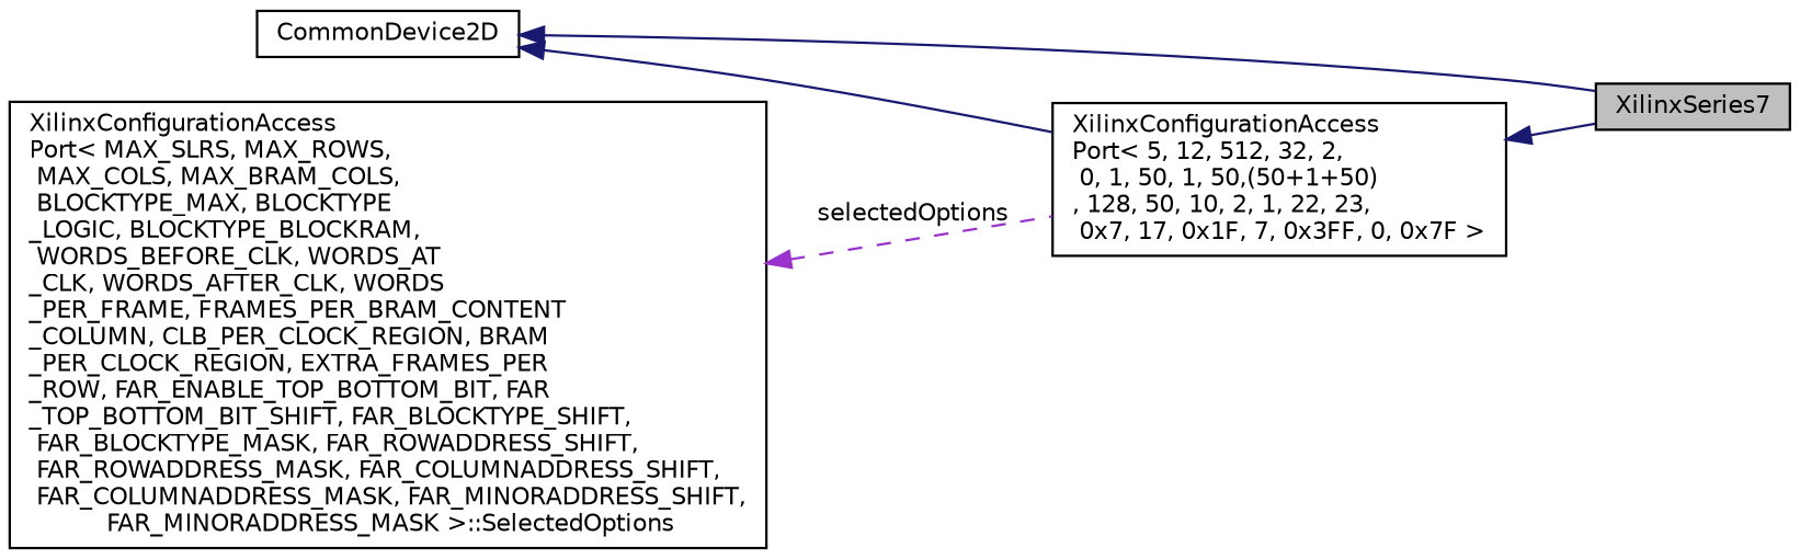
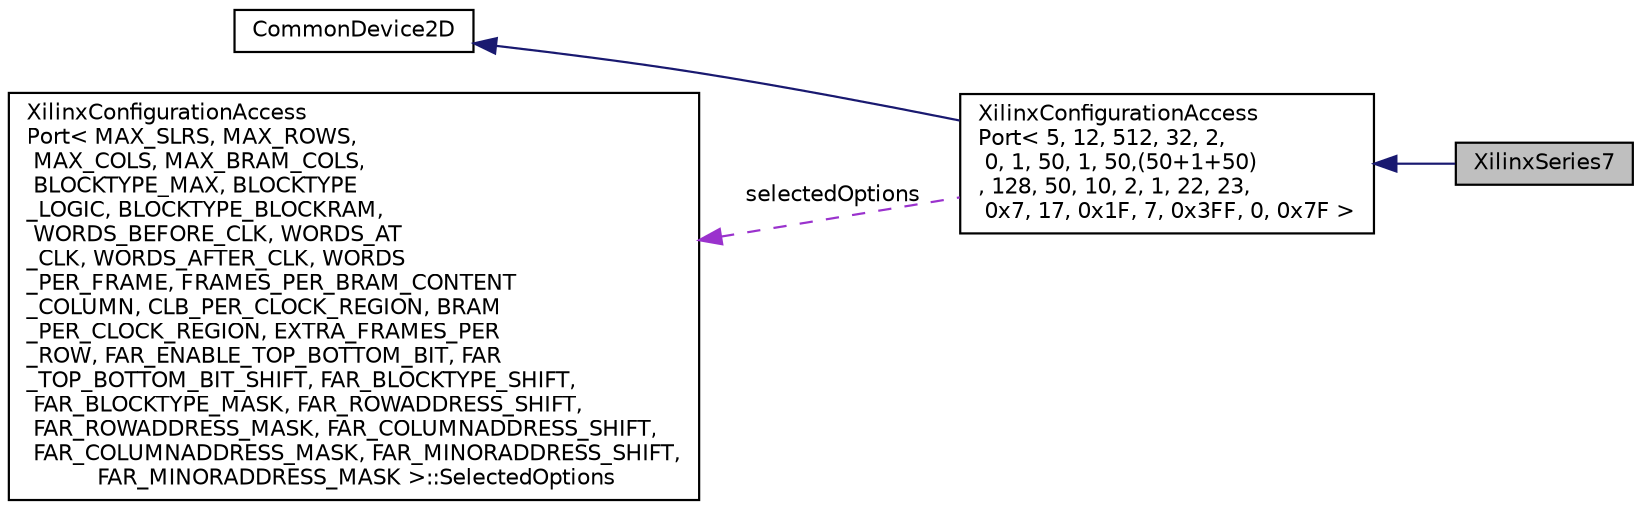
  digraph {
    rankdir=LR
    node [color=black fillcolor=white fontname=Helvetica fontsize=10 shape=record style=filled]
    edge [color=midnightblue dir=back fontname=Helvetica fontsize=10 labelfontname=Helvetica labelfontsize=10 style=solid]
    n1 [fillcolor=grey75 fontcolor=black height=0.2 label=XilinxSeries7 width=0.4]
    n2 [height=0.2 label=CommonDevice2D width=0.4]
    n3 [height=0.2 label="XilinxConfigurationAccess\lPort\< 5, 12, 512, 32, 2,\l 0, 1, 50, 1, 50,(50+1+50)\l, 128, 50, 10, 2, 1, 22, 23,\l 0x7, 17, 0x1F, 7, 0x3FF, 0, 0x7F \>" width=0.4]
    n4 [height=0.2 label="XilinxConfigurationAccess\lPort\< MAX_SLRS, MAX_ROWS,\l MAX_COLS, MAX_BRAM_COLS,\l BLOCKTYPE_MAX, BLOCKTYPE\l_LOGIC, BLOCKTYPE_BLOCKRAM,\l WORDS_BEFORE_CLK, WORDS_AT\l_CLK, WORDS_AFTER_CLK, WORDS\l_PER_FRAME, FRAMES_PER_BRAM_CONTENT\l_COLUMN, CLB_PER_CLOCK_REGION, BRAM\l_PER_CLOCK_REGION, EXTRA_FRAMES_PER\l_ROW, FAR_ENABLE_TOP_BOTTOM_BIT, FAR\l_TOP_BOTTOM_BIT_SHIFT, FAR_BLOCKTYPE_SHIFT,\l FAR_BLOCKTYPE_MASK, FAR_ROWADDRESS_SHIFT,\l FAR_ROWADDRESS_MASK, FAR_COLUMNADDRESS_SHIFT,\l FAR_COLUMNADDRESS_MASK, FAR_MINORADDRESS_SHIFT,\l FAR_MINORADDRESS_MASK \>::SelectedOptions" width=0.4]
-   n2 -> n1
    n2 -> n3
    n3 -> n1
    n4 -> n3 [color=darkorchid3 label=" selectedOptions" style=dashed]
  }
